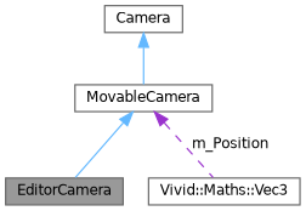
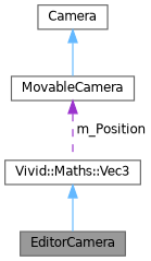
  digraph {
    node [color=gray40 fillcolor=white fontname=Helvetica fontsize=10 shape=box style=filled]
    edge [color=steelblue1 dir=back fontname=Helvetica fontsize=10 labelfontname=Helvetica labelfontsize=10 style=solid]
    n1 [fillcolor=grey60 fontcolor=black height=0.2 label=EditorCamera width=0.4]
    n2 [height=0.2 label=MovableCamera width=0.4]
    n3 [height=0.2 label="Vivid::Maths::Vec3" width=0.4]
    n4 [height=0.2 label=Camera width=0.4]
-   n2 -> n1
+   n3 -> n1
    n2 -> n3 [color=darkorchid3 label=" m_Position" style=dashed]
    n4 -> n2
  }
